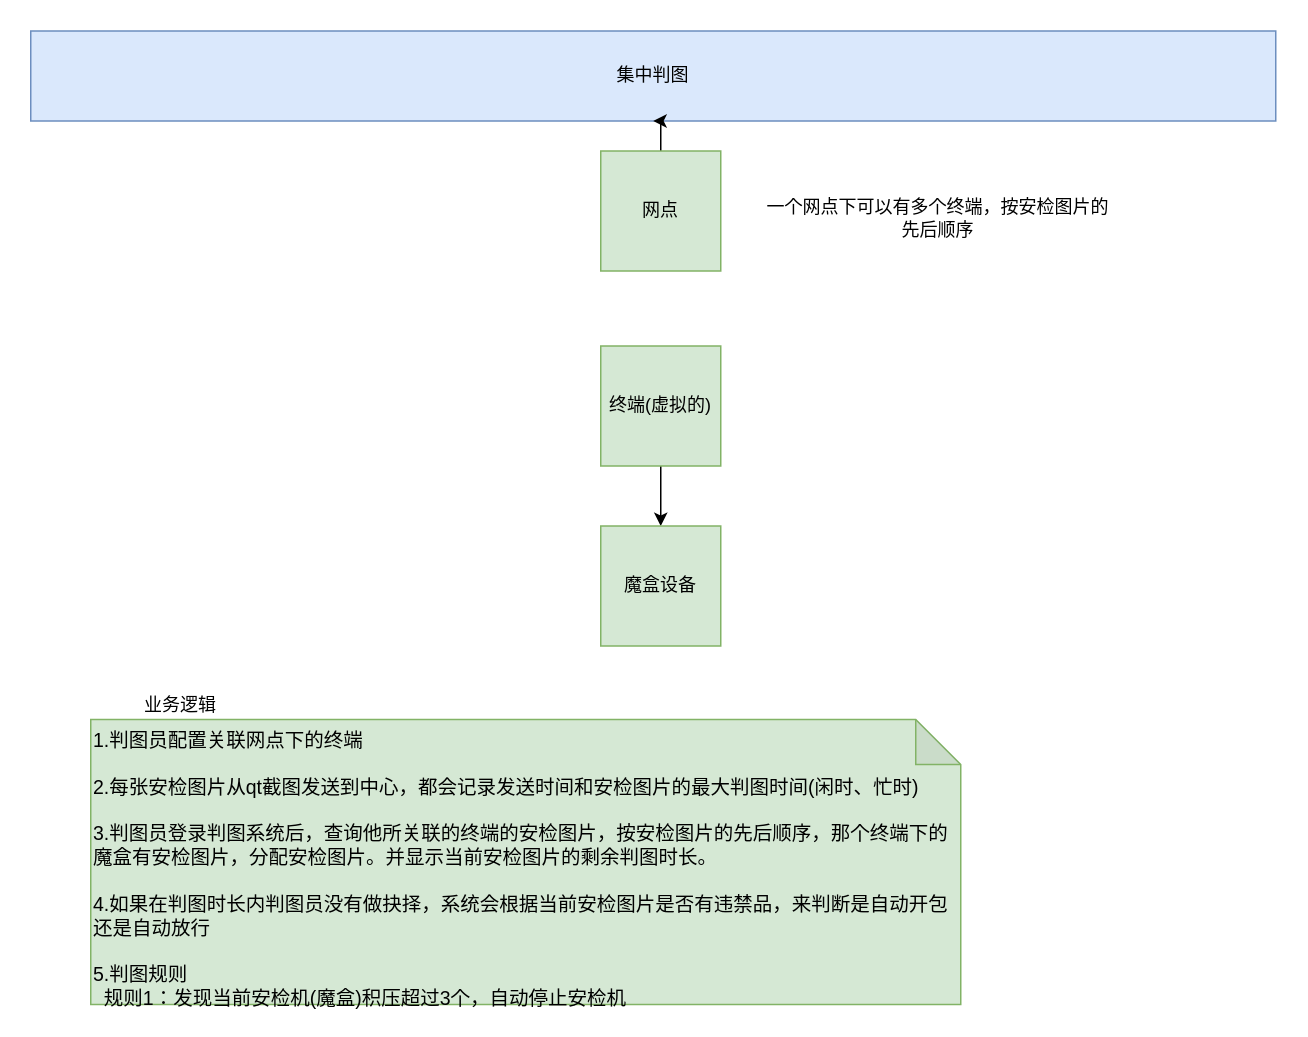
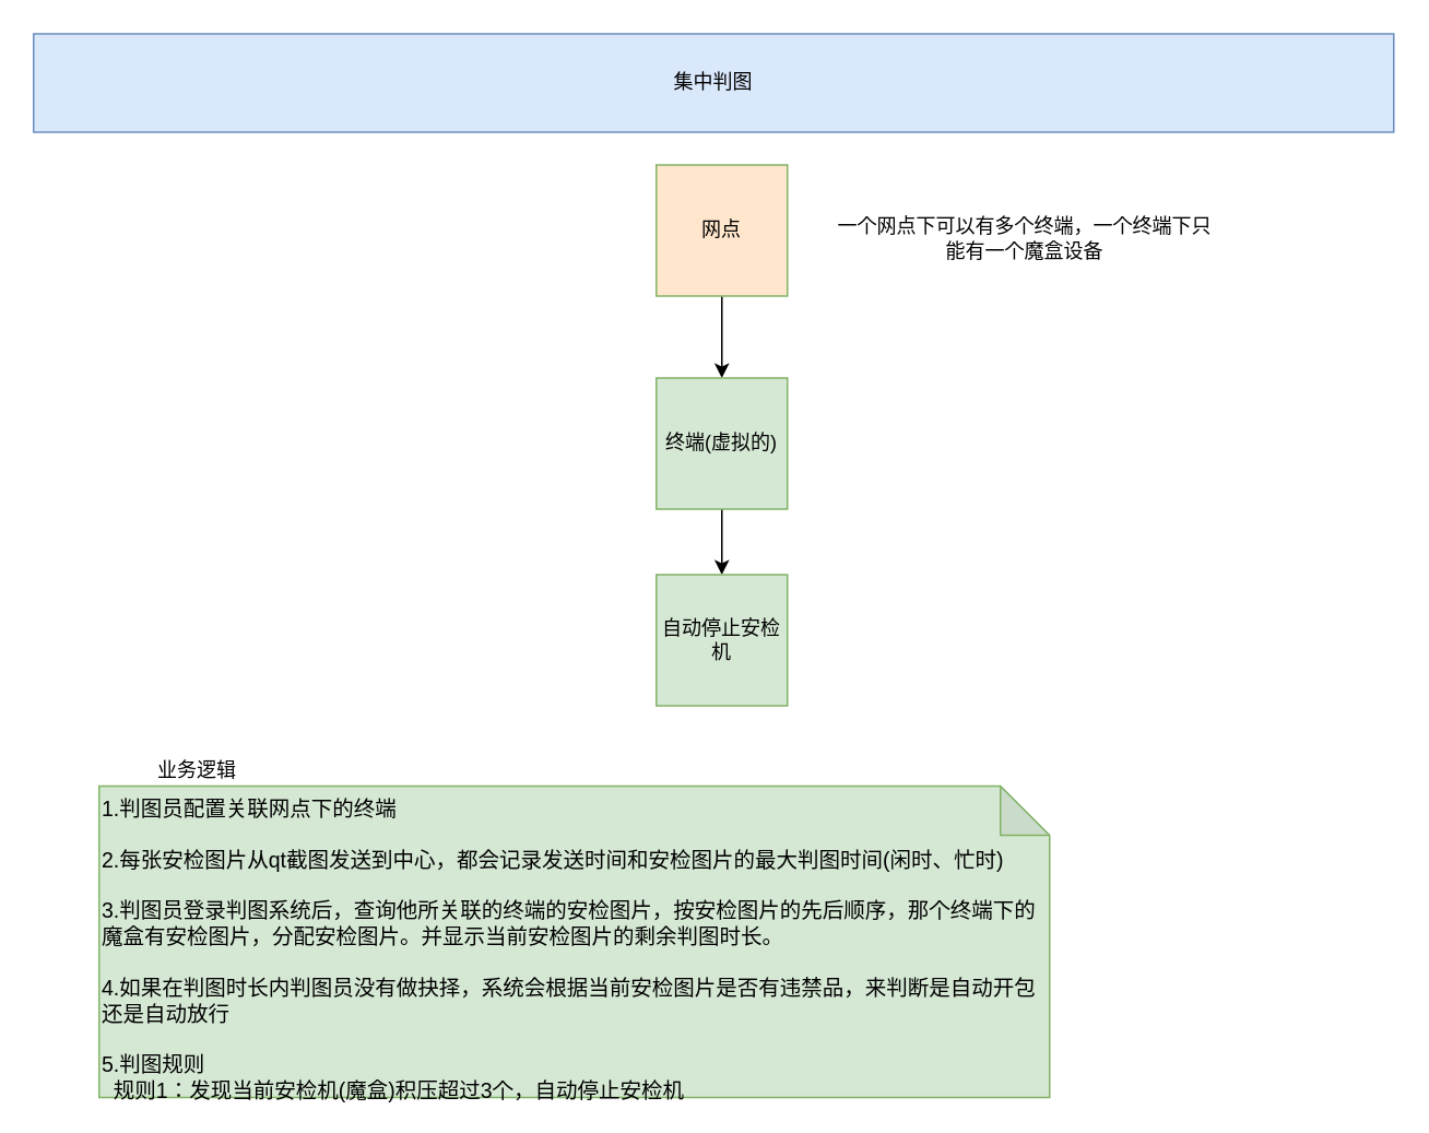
  <mxCell id="0" />
  <mxCell id="1" parent="0" />
  <mxCell id="2" value="集中判图" style="rounded=0;whiteSpace=wrap;html=1;fillColor=#dae8fc;strokeColor=#6c8ebf;" vertex="1" parent="1"><mxGeometry x="20" y="20" width="830" height="60" as="geometry" /></mxCell>
- <mxCell id="3" value="" style="edgeStyle=orthogonalEdgeStyle;rounded=0;orthogonalLoop=1;jettySize=auto;html=1;" edge="1" parent="1" source="4" target="2"><mxGeometry relative="1" as="geometry" /></mxCell>
- <mxCell id="4" value="网点" style="whiteSpace=wrap;html=1;aspect=fixed;fillColor=#d5e8d4;strokeColor=#82b366;" vertex="1" parent="1"><mxGeometry x="400" y="100" width="80" height="80" as="geometry" /></mxCell>
+ <mxCell id="3" value="" style="edgeStyle=orthogonalEdgeStyle;rounded=0;orthogonalLoop=1;jettySize=auto;html=1;" edge="1" parent="1" source="4" target="6"><mxGeometry relative="1" as="geometry" /></mxCell>
+ <mxCell id="4" value="网点" style="whiteSpace=wrap;html=1;aspect=fixed;fillColor=#ffe6cc;strokeColor=#82b366;" vertex="1" parent="1"><mxGeometry x="400" y="100" width="80" height="80" as="geometry" /></mxCell>
  <mxCell id="5" value="" style="edgeStyle=orthogonalEdgeStyle;rounded=0;orthogonalLoop=1;jettySize=auto;html=1;" edge="1" parent="1" source="6" target="7"><mxGeometry relative="1" as="geometry" /></mxCell>
  <mxCell id="6" value="终端(虚拟的)" style="whiteSpace=wrap;html=1;aspect=fixed;fillColor=#d5e8d4;strokeColor=#82b366;" vertex="1" parent="1"><mxGeometry x="400" y="230" width="80" height="80" as="geometry" /></mxCell>
- <mxCell id="7" value="魔盒设备" style="whiteSpace=wrap;html=1;aspect=fixed;fillColor=#d5e8d4;strokeColor=#82b366;" vertex="1" parent="1"><mxGeometry x="400" y="350" width="80" height="80" as="geometry" /></mxCell>
- <mxCell id="8" value="一个网点下可以有多个终端，按安检图片的先后顺序" style="text;html=1;strokeColor=none;fillColor=none;align=center;verticalAlign=middle;whiteSpace=wrap;rounded=0;" vertex="1" parent="1"><mxGeometry x="510" y="130" width="230" height="30" as="geometry" /></mxCell>
+ <mxCell id="7" value="自动停止安检机" style="whiteSpace=wrap;html=1;aspect=fixed;fillColor=#d5e8d4;strokeColor=#82b366;" vertex="1" parent="1"><mxGeometry x="400" y="350" width="80" height="80" as="geometry" /></mxCell>
+ <mxCell id="8" value="一个网点下可以有多个终端，一个终端下只能有一个魔盒设备" style="text;html=1;strokeColor=none;fillColor=none;align=center;verticalAlign=middle;whiteSpace=wrap;rounded=0;" vertex="1" parent="1"><mxGeometry x="510" y="130" width="230" height="30" as="geometry" /></mxCell>
  <mxCell id="9" value="业务逻辑" style="text;html=1;strokeColor=none;fillColor=none;align=center;verticalAlign=middle;whiteSpace=wrap;rounded=0;" vertex="1" parent="1"><mxGeometry x="60" y="460" width="120" height="20" as="geometry" /></mxCell>
  <mxCell id="10" value="1.判图员配置关联网点下的终端&lt;br&gt;&lt;br style=&quot;font-size: 13px&quot;&gt;2.每张安检图片从qt截图发送到中心，都会记录发送时间和安检图片的最大判图时间(闲时、忙时)&lt;br&gt;&lt;br style=&quot;font-size: 13px&quot;&gt;3.判图员登录判图系统后，查询他所关联的终端的安检图片，按安检图片的先后顺序，那个终端下的魔盒有安检图片，分配安检图片。并显示当前安检图片的剩余判图时长。&lt;br style=&quot;font-size: 13px&quot;&gt;&lt;br&gt;4.如果在判图时长内判图员没有做抉择，系统会根据当前安检图片是否有违禁品，来判断是自动开包还是自动放行&lt;br&gt;&lt;br&gt;5.判图规则&lt;br&gt;&amp;nbsp; 规则1：发现当前安检机(魔盒)积压超过3个，自动停止安检机" style="shape=note;whiteSpace=wrap;html=1;backgroundOutline=1;darkOpacity=0.05;align=left;verticalAlign=top;fontSize=13;fillColor=#d5e8d4;strokeColor=#82b366;" vertex="1" parent="1"><mxGeometry x="60" y="479" width="580" height="190" as="geometry" /></mxCell>
